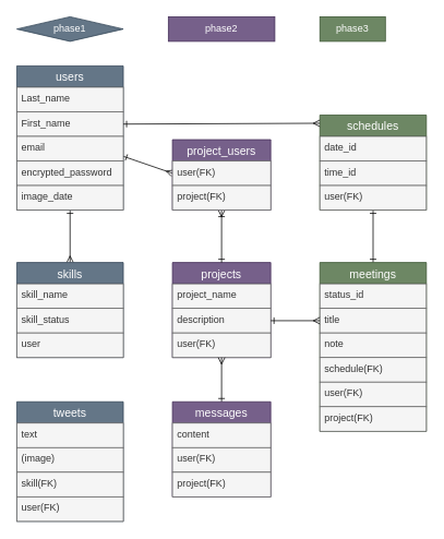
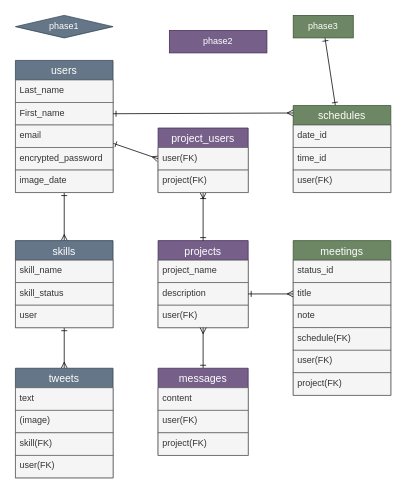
  <mxCell id="0" />
  <mxCell id="1" parent="0" />
  <mxCell id="2" style="edgeStyle=none;html=1;entryX=0.5;entryY=0;entryDx=0;entryDy=0;startArrow=ERone;startFill=0;endArrow=ERmany;endFill=0;rounded=0;strokeWidth=1;" parent="1" source="4" target="11" edge="1"><mxGeometry relative="1" as="geometry" /></mxCell>
  <mxCell id="3" value="" style="edgeStyle=none;html=1;entryX=0;entryY=0.5;entryDx=0;entryDy=0;startArrow=ERone;startFill=0;endArrow=ERmany;endFill=0;rounded=0;" parent="1" source="4" target="26" edge="1"><mxGeometry relative="1" as="geometry" /></mxCell>
  <mxCell id="4" value="users" style="swimlane;fontStyle=0;childLayout=stackLayout;horizontal=1;startSize=26;horizontalStack=0;resizeParent=1;resizeParentMax=0;resizeLast=0;collapsible=1;marginBottom=0;align=center;fontSize=14;rounded=0;fillColor=#647687;fontColor=#ffffff;strokeColor=#314354;" parent="1" vertex="1"><mxGeometry x="20" y="80" width="130" height="176" as="geometry" /></mxCell>
  <mxCell id="5" value="Last_name" style="text;strokeColor=#666666;fillColor=#f5f5f5;spacingLeft=4;spacingRight=4;overflow=hidden;rotatable=0;points=[[0,0.5],[1,0.5]];portConstraint=eastwest;fontSize=12;rounded=0;fontColor=#333333;" parent="4" vertex="1"><mxGeometry y="26" width="130" height="30" as="geometry" /></mxCell>
  <mxCell id="6" value="First_name" style="text;strokeColor=#666666;fillColor=#f5f5f5;spacingLeft=4;spacingRight=4;overflow=hidden;rotatable=0;points=[[0,0.5],[1,0.5]];portConstraint=eastwest;fontSize=12;rounded=0;fontColor=#333333;" parent="4" vertex="1"><mxGeometry y="56" width="130" height="30" as="geometry" /></mxCell>
  <mxCell id="7" value="email" style="text;strokeColor=#666666;fillColor=#f5f5f5;spacingLeft=4;spacingRight=4;overflow=hidden;rotatable=0;points=[[0,0.5],[1,0.5]];portConstraint=eastwest;fontSize=12;rounded=0;fontColor=#333333;" parent="4" vertex="1"><mxGeometry y="86" width="130" height="30" as="geometry" /></mxCell>
  <mxCell id="8" value="encrypted_password" style="text;strokeColor=#666666;fillColor=#f5f5f5;spacingLeft=4;spacingRight=4;overflow=hidden;rotatable=0;points=[[0,0.5],[1,0.5]];portConstraint=eastwest;fontSize=12;rounded=0;fontColor=#333333;" parent="4" vertex="1"><mxGeometry y="116" width="130" height="30" as="geometry" /></mxCell>
  <mxCell id="9" value="image_date" style="text;strokeColor=#666666;fillColor=#f5f5f5;spacingLeft=4;spacingRight=4;overflow=hidden;rotatable=0;points=[[0,0.5],[1,0.5]];portConstraint=eastwest;fontSize=12;rounded=0;fontColor=#333333;" parent="4" vertex="1"><mxGeometry y="146" width="130" height="30" as="geometry" /></mxCell>
+ <mxCell id="10" value="" style="edgeStyle=none;html=1;entryX=0.5;entryY=0;entryDx=0;entryDy=0;startArrow=ERone;startFill=0;endArrow=ERmany;endFill=0;rounded=0;" parent="1" source="11" target="15" edge="1"><mxGeometry relative="1" as="geometry" /></mxCell>
  <mxCell id="11" value="skills" style="swimlane;fontStyle=0;childLayout=stackLayout;horizontal=1;startSize=26;horizontalStack=0;resizeParent=1;resizeParentMax=0;resizeLast=0;collapsible=1;marginBottom=0;align=center;fontSize=14;rounded=0;fillColor=#647687;fontColor=#ffffff;strokeColor=#314354;" parent="1" vertex="1"><mxGeometry x="20" y="320" width="130" height="116" as="geometry" /></mxCell>
  <mxCell id="12" value="skill_name" style="text;strokeColor=#666666;fillColor=#f5f5f5;spacingLeft=4;spacingRight=4;overflow=hidden;rotatable=0;points=[[0,0.5],[1,0.5]];portConstraint=eastwest;fontSize=12;rounded=0;fontColor=#333333;" parent="11" vertex="1"><mxGeometry y="26" width="130" height="30" as="geometry" /></mxCell>
  <mxCell id="13" value="skill_status" style="text;strokeColor=#666666;fillColor=#f5f5f5;spacingLeft=4;spacingRight=4;overflow=hidden;rotatable=0;points=[[0,0.5],[1,0.5]];portConstraint=eastwest;fontSize=12;rounded=0;fontColor=#333333;" parent="11" vertex="1"><mxGeometry y="56" width="130" height="30" as="geometry" /></mxCell>
  <mxCell id="14" value="user" style="text;strokeColor=#666666;fillColor=#f5f5f5;spacingLeft=4;spacingRight=4;overflow=hidden;rotatable=0;points=[[0,0.5],[1,0.5]];portConstraint=eastwest;fontSize=12;rounded=0;fontColor=#333333;" parent="11" vertex="1"><mxGeometry y="86" width="130" height="30" as="geometry" /></mxCell>
  <mxCell id="15" value="tweets" style="swimlane;fontStyle=0;childLayout=stackLayout;horizontal=1;startSize=26;horizontalStack=0;resizeParent=1;resizeParentMax=0;resizeLast=0;collapsible=1;marginBottom=0;align=center;fontSize=14;rounded=0;fillColor=#647687;fontColor=#ffffff;strokeColor=#314354;" parent="1" vertex="1"><mxGeometry x="20" y="490" width="130" height="146" as="geometry" /></mxCell>
  <mxCell id="16" value="text" style="text;strokeColor=#666666;fillColor=#f5f5f5;spacingLeft=4;spacingRight=4;overflow=hidden;rotatable=0;points=[[0,0.5],[1,0.5]];portConstraint=eastwest;fontSize=12;rounded=0;fontColor=#333333;" parent="15" vertex="1"><mxGeometry y="26" width="130" height="30" as="geometry" /></mxCell>
  <mxCell id="17" value="(image)" style="text;strokeColor=#666666;fillColor=#f5f5f5;spacingLeft=4;spacingRight=4;overflow=hidden;rotatable=0;points=[[0,0.5],[1,0.5]];portConstraint=eastwest;fontSize=12;rounded=0;fontColor=#333333;" parent="15" vertex="1"><mxGeometry y="56" width="130" height="30" as="geometry" /></mxCell>
  <mxCell id="18" value="skill(FK)" style="text;strokeColor=#666666;fillColor=#f5f5f5;spacingLeft=4;spacingRight=4;overflow=hidden;rotatable=0;points=[[0,0.5],[1,0.5]];portConstraint=eastwest;fontSize=12;rounded=0;fontColor=#333333;" parent="15" vertex="1"><mxGeometry y="86" width="130" height="30" as="geometry" /></mxCell>
  <mxCell id="19" value="user(FK)" style="text;strokeColor=#666666;fillColor=#f5f5f5;spacingLeft=4;spacingRight=4;overflow=hidden;rotatable=0;points=[[0,0.5],[1,0.5]];portConstraint=eastwest;fontSize=12;rounded=0;fontColor=#333333;" parent="15" vertex="1"><mxGeometry y="116" width="130" height="30" as="geometry" /></mxCell>
  <mxCell id="20" value="projects" style="swimlane;fontStyle=0;childLayout=stackLayout;horizontal=1;startSize=26;horizontalStack=0;resizeParent=1;resizeParentMax=0;resizeLast=0;collapsible=1;marginBottom=0;align=center;fontSize=14;rounded=0;fillColor=#76608a;fontColor=#ffffff;strokeColor=#432D57;" parent="1" vertex="1"><mxGeometry x="210" y="320" width="120" height="116" as="geometry" /></mxCell>
  <mxCell id="21" value="project_name" style="text;strokeColor=#666666;fillColor=#f5f5f5;spacingLeft=4;spacingRight=4;overflow=hidden;rotatable=0;points=[[0,0.5],[1,0.5]];portConstraint=eastwest;fontSize=12;rounded=0;fontColor=#333333;" parent="20" vertex="1"><mxGeometry y="26" width="120" height="30" as="geometry" /></mxCell>
  <mxCell id="22" value="description" style="text;strokeColor=#666666;fillColor=#f5f5f5;spacingLeft=4;spacingRight=4;overflow=hidden;rotatable=0;points=[[0,0.5],[1,0.5]];portConstraint=eastwest;fontSize=12;rounded=0;fontColor=#333333;" parent="20" vertex="1"><mxGeometry y="56" width="120" height="30" as="geometry" /></mxCell>
  <mxCell id="23" value="user(FK)" style="text;strokeColor=#666666;fillColor=#f5f5f5;spacingLeft=4;spacingRight=4;overflow=hidden;rotatable=0;points=[[0,0.5],[1,0.5]];portConstraint=eastwest;fontSize=12;rounded=0;fontColor=#333333;" parent="20" vertex="1"><mxGeometry y="86" width="120" height="30" as="geometry" /></mxCell>
  <mxCell id="24" style="edgeStyle=none;html=1;startArrow=ERoneToMany;startFill=0;endArrow=ERone;endFill=0;rounded=0;" parent="1" source="25" target="20" edge="1"><mxGeometry relative="1" as="geometry" /></mxCell>
  <mxCell id="25" value="project_users" style="swimlane;fontStyle=0;childLayout=stackLayout;horizontal=1;startSize=26;horizontalStack=0;resizeParent=1;resizeParentMax=0;resizeLast=0;collapsible=1;marginBottom=0;align=center;fontSize=14;rounded=0;fillColor=#76608a;fontColor=#ffffff;strokeColor=#432D57;" parent="1" vertex="1"><mxGeometry x="210" y="170" width="120" height="86" as="geometry" /></mxCell>
  <mxCell id="26" value="user(FK)" style="text;strokeColor=#666666;fillColor=#f5f5f5;spacingLeft=4;spacingRight=4;overflow=hidden;rotatable=0;points=[[0,0.5],[1,0.5]];portConstraint=eastwest;fontSize=12;rounded=0;fontColor=#333333;" parent="25" vertex="1"><mxGeometry y="26" width="120" height="30" as="geometry" /></mxCell>
  <mxCell id="27" value="project(FK)" style="text;strokeColor=#666666;fillColor=#f5f5f5;spacingLeft=4;spacingRight=4;overflow=hidden;rotatable=0;points=[[0,0.5],[1,0.5]];portConstraint=eastwest;fontSize=12;rounded=0;fontColor=#333333;" parent="25" vertex="1"><mxGeometry y="56" width="120" height="30" as="geometry" /></mxCell>
  <mxCell id="28" value="" style="edgeStyle=none;html=1;startArrow=ERone;startFill=0;endArrow=ERmany;endFill=0;rounded=0;" parent="1" source="29" target="23" edge="1"><mxGeometry relative="1" as="geometry" /></mxCell>
  <mxCell id="29" value="messages" style="swimlane;fontStyle=0;childLayout=stackLayout;horizontal=1;startSize=26;horizontalStack=0;resizeParent=1;resizeParentMax=0;resizeLast=0;collapsible=1;marginBottom=0;align=center;fontSize=14;rounded=0;fillColor=#76608a;fontColor=#ffffff;strokeColor=#432D57;" parent="1" vertex="1"><mxGeometry x="210" y="490" width="120" height="116" as="geometry" /></mxCell>
  <mxCell id="30" value="content" style="text;strokeColor=#666666;fillColor=#f5f5f5;spacingLeft=4;spacingRight=4;overflow=hidden;rotatable=0;points=[[0,0.5],[1,0.5]];portConstraint=eastwest;fontSize=12;rounded=0;fontColor=#333333;" parent="29" vertex="1"><mxGeometry y="26" width="120" height="30" as="geometry" /></mxCell>
  <mxCell id="31" value="user(FK)" style="text;strokeColor=#666666;fillColor=#f5f5f5;spacingLeft=4;spacingRight=4;overflow=hidden;rotatable=0;points=[[0,0.5],[1,0.5]];portConstraint=eastwest;fontSize=12;rounded=0;fontColor=#333333;" parent="29" vertex="1"><mxGeometry y="56" width="120" height="30" as="geometry" /></mxCell>
  <mxCell id="32" value="project(FK)" style="text;strokeColor=#666666;fillColor=#f5f5f5;spacingLeft=4;spacingRight=4;overflow=hidden;rotatable=0;points=[[0,0.5],[1,0.5]];portConstraint=eastwest;fontSize=12;rounded=0;fontColor=#333333;" parent="29" vertex="1"><mxGeometry y="86" width="120" height="30" as="geometry" /></mxCell>
- <mxCell id="33" style="edgeStyle=none;html=1;startArrow=ERone;startFill=0;endArrow=ERone;endFill=0;rounded=0;" parent="1" source="34" target="38" edge="1"><mxGeometry relative="1" as="geometry" /></mxCell>
+ <mxCell id="33" style="edgeStyle=none;html=1;startArrow=ERone;startFill=0;endArrow=ERone;endFill=0;rounded=0;" parent="1" source="34" target="49" edge="1"><mxGeometry relative="1" as="geometry" /></mxCell>
  <mxCell id="34" value="schedules" style="swimlane;fontStyle=0;childLayout=stackLayout;horizontal=1;startSize=26;horizontalStack=0;resizeParent=1;resizeParentMax=0;resizeLast=0;collapsible=1;marginBottom=0;align=center;fontSize=14;rounded=0;fillColor=#6d8764;fontColor=#ffffff;strokeColor=#3A5431;" parent="1" vertex="1"><mxGeometry x="390" y="140" width="130" height="116" as="geometry" /></mxCell>
  <mxCell id="35" value="date_id" style="text;strokeColor=#666666;fillColor=#f5f5f5;spacingLeft=4;spacingRight=4;overflow=hidden;rotatable=0;points=[[0,0.5],[1,0.5]];portConstraint=eastwest;fontSize=12;rounded=0;fontColor=#333333;" parent="34" vertex="1"><mxGeometry y="26" width="130" height="30" as="geometry" /></mxCell>
  <mxCell id="36" value="time_id" style="text;strokeColor=#666666;fillColor=#f5f5f5;spacingLeft=4;spacingRight=4;overflow=hidden;rotatable=0;points=[[0,0.5],[1,0.5]];portConstraint=eastwest;fontSize=12;rounded=0;fontColor=#333333;" parent="34" vertex="1"><mxGeometry y="56" width="130" height="30" as="geometry" /></mxCell>
  <mxCell id="37" value="user(FK)" style="text;strokeColor=#666666;fillColor=#f5f5f5;spacingLeft=4;spacingRight=4;overflow=hidden;rotatable=0;points=[[0,0.5],[1,0.5]];portConstraint=eastwest;fontSize=12;rounded=0;fontColor=#333333;" parent="34" vertex="1"><mxGeometry y="86" width="130" height="30" as="geometry" /></mxCell>
  <mxCell id="38" value="meetings" style="swimlane;fontStyle=0;childLayout=stackLayout;horizontal=1;startSize=26;horizontalStack=0;resizeParent=1;resizeParentMax=0;resizeLast=0;collapsible=1;marginBottom=0;align=center;fontSize=14;rounded=0;fillColor=#6d8764;fontColor=#ffffff;strokeColor=#3A5431;" parent="1" vertex="1"><mxGeometry x="390" y="320" width="130" height="206" as="geometry" /></mxCell>
  <mxCell id="39" value="status_id" style="text;strokeColor=#666666;fillColor=#f5f5f5;spacingLeft=4;spacingRight=4;overflow=hidden;rotatable=0;points=[[0,0.5],[1,0.5]];portConstraint=eastwest;fontSize=12;rounded=0;fontColor=#333333;" parent="38" vertex="1"><mxGeometry y="26" width="130" height="30" as="geometry" /></mxCell>
  <mxCell id="40" value="title" style="text;strokeColor=#666666;fillColor=#f5f5f5;spacingLeft=4;spacingRight=4;overflow=hidden;rotatable=0;points=[[0,0.5],[1,0.5]];portConstraint=eastwest;fontSize=12;rounded=0;fontColor=#333333;" parent="38" vertex="1"><mxGeometry y="56" width="130" height="30" as="geometry" /></mxCell>
  <mxCell id="41" value="note" style="text;strokeColor=#666666;fillColor=#f5f5f5;spacingLeft=4;spacingRight=4;overflow=hidden;rotatable=0;points=[[0,0.5],[1,0.5]];portConstraint=eastwest;fontSize=12;rounded=0;fontColor=#333333;" parent="38" vertex="1"><mxGeometry y="86" width="130" height="30" as="geometry" /></mxCell>
  <mxCell id="42" value="schedule(FK)" style="text;strokeColor=#666666;fillColor=#f5f5f5;spacingLeft=4;spacingRight=4;overflow=hidden;rotatable=0;points=[[0,0.5],[1,0.5]];portConstraint=eastwest;fontSize=12;rounded=0;fontColor=#333333;" parent="38" vertex="1"><mxGeometry y="116" width="130" height="30" as="geometry" /></mxCell>
  <mxCell id="43" value="user(FK)" style="text;strokeColor=#666666;fillColor=#f5f5f5;spacingLeft=4;spacingRight=4;overflow=hidden;rotatable=0;points=[[0,0.5],[1,0.5]];portConstraint=eastwest;fontSize=12;rounded=0;fontColor=#333333;" parent="38" vertex="1"><mxGeometry y="146" width="130" height="30" as="geometry" /></mxCell>
  <mxCell id="44" value="project(FK)" style="text;strokeColor=#666666;fillColor=#f5f5f5;spacingLeft=4;spacingRight=4;overflow=hidden;rotatable=0;points=[[0,0.5],[1,0.5]];portConstraint=eastwest;fontSize=12;rounded=0;fontColor=#333333;" parent="38" vertex="1"><mxGeometry y="176" width="130" height="30" as="geometry" /></mxCell>
  <mxCell id="45" style="edgeStyle=none;html=1;startArrow=ERone;startFill=0;endArrow=ERmany;endFill=0;exitX=1;exitY=0.5;exitDx=0;exitDy=0;rounded=0;" parent="1" source="6" edge="1"><mxGeometry relative="1" as="geometry"><mxPoint x="150" y="140" as="sourcePoint" /><mxPoint x="390" y="150" as="targetPoint" /></mxGeometry></mxCell>
  <mxCell id="46" style="edgeStyle=none;html=1;entryX=0;entryY=0.5;entryDx=0;entryDy=0;startArrow=ERone;startFill=0;endArrow=ERmany;endFill=0;rounded=0;" parent="1" source="22" target="40" edge="1"><mxGeometry relative="1" as="geometry" /></mxCell>
  <mxCell id="47" value="phase1" style="rhombus;whiteSpace=wrap;html=1;fillColor=#647687;fontColor=#ffffff;strokeColor=#314354;" parent="1" vertex="1"><mxGeometry x="20" y="20" width="130" height="30" as="geometry" /></mxCell>
- <mxCell id="48" value="phase2" style="rounded=0;whiteSpace=wrap;html=1;fillColor=#76608a;fontColor=#ffffff;strokeColor=#432D57;" parent="1" vertex="1"><mxGeometry x="205" y="20" width="130" height="30" as="geometry" /></mxCell>
+ <mxCell id="48" value="phase2" style="rounded=0;whiteSpace=wrap;html=1;fillColor=#76608a;fontColor=#ffffff;strokeColor=#432D57;" parent="1" vertex="1"><mxGeometry x="225" y="40" width="130" height="30" as="geometry" /></mxCell>
  <mxCell id="49" value="phase3" style="rounded=0;whiteSpace=wrap;html=1;fillColor=#6d8764;fontColor=#ffffff;strokeColor=#3A5431;" parent="1" vertex="1"><mxGeometry x="390" y="20" width="80" height="30" as="geometry" /></mxCell>
